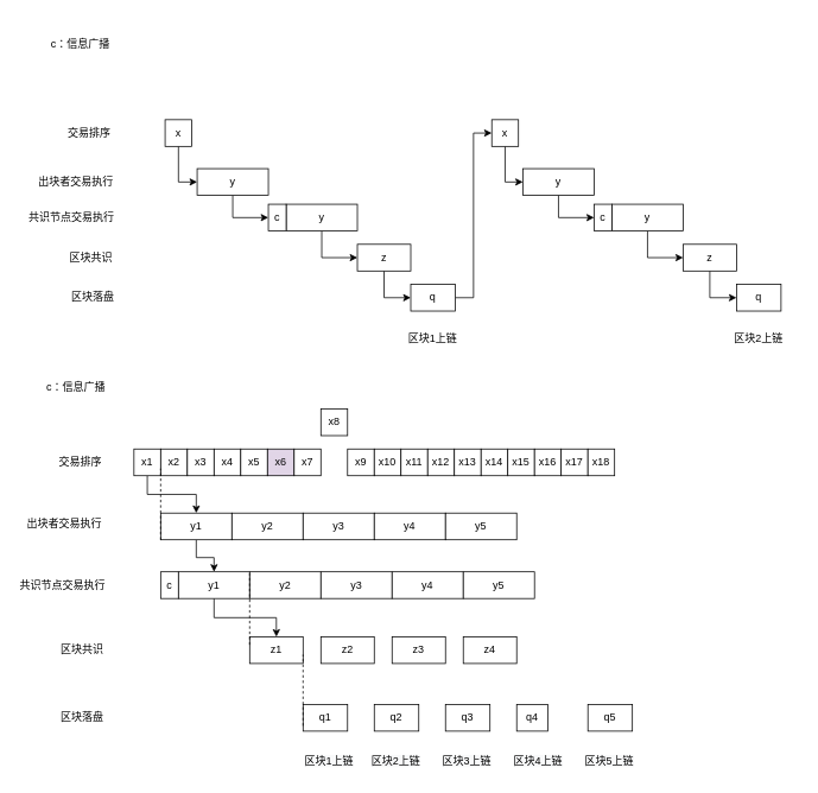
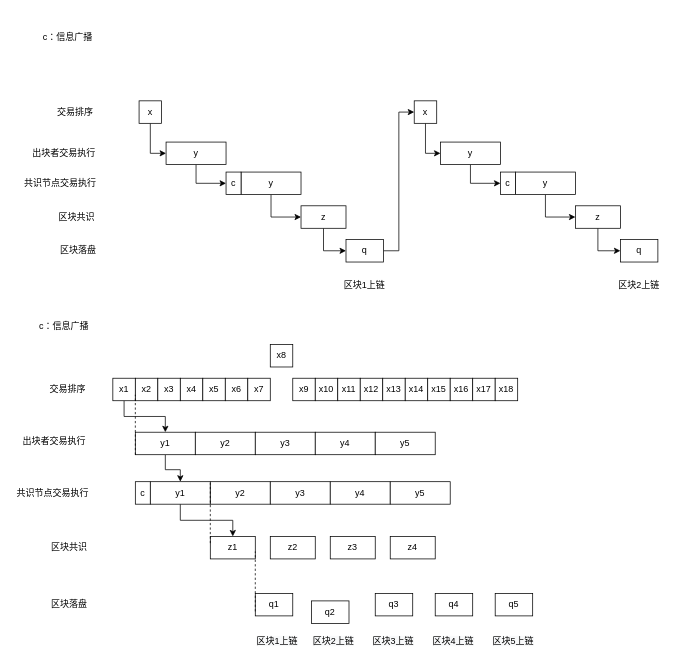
  <mxCell id="0" />
  <mxCell id="1" parent="0" />
  <mxCell id="2" style="edgeStyle=orthogonalEdgeStyle;rounded=0;orthogonalLoop=1;jettySize=auto;html=1;exitX=0.5;exitY=1;exitDx=0;exitDy=0;entryX=0;entryY=0.5;entryDx=0;entryDy=0;" edge="1" parent="1" source="3" target="5"><mxGeometry relative="1" as="geometry" /></mxCell>
  <mxCell id="3" value="x" style="rounded=0;whiteSpace=wrap;html=1;" vertex="1" parent="1"><mxGeometry x="185" y="134" width="30" height="30" as="geometry" /></mxCell>
  <mxCell id="4" style="edgeStyle=orthogonalEdgeStyle;rounded=0;orthogonalLoop=1;jettySize=auto;html=1;exitX=0.5;exitY=1;exitDx=0;exitDy=0;entryX=0;entryY=0.5;entryDx=0;entryDy=0;" edge="1" parent="1" source="5" target="63"><mxGeometry relative="1" as="geometry" /></mxCell>
  <mxCell id="5" value="y" style="rounded=0;whiteSpace=wrap;html=1;" vertex="1" parent="1"><mxGeometry x="221" y="189" width="80" height="30" as="geometry" /></mxCell>
  <mxCell id="6" style="edgeStyle=orthogonalEdgeStyle;rounded=0;orthogonalLoop=1;jettySize=auto;html=1;exitX=0.5;exitY=1;exitDx=0;exitDy=0;entryX=0;entryY=0.5;entryDx=0;entryDy=0;" edge="1" parent="1" source="7" target="12"><mxGeometry relative="1" as="geometry" /></mxCell>
  <mxCell id="7" value="y" style="rounded=0;whiteSpace=wrap;html=1;" vertex="1" parent="1"><mxGeometry x="321" y="229" width="80" height="30" as="geometry" /></mxCell>
  <mxCell id="8" value="交易排序" style="text;html=1;strokeColor=none;fillColor=none;align=center;verticalAlign=middle;whiteSpace=wrap;rounded=0;" vertex="1" parent="1"><mxGeometry x="70" y="139" width="60" height="20" as="geometry" /></mxCell>
  <mxCell id="9" value="出块者交易执行" style="text;html=1;strokeColor=none;fillColor=none;align=center;verticalAlign=middle;whiteSpace=wrap;rounded=0;" vertex="1" parent="1"><mxGeometry x="40" y="194" width="90" height="20" as="geometry" /></mxCell>
  <mxCell id="10" value="共识节点交易执行" style="text;html=1;strokeColor=none;fillColor=none;align=center;verticalAlign=middle;whiteSpace=wrap;rounded=0;" vertex="1" parent="1"><mxGeometry x="30" y="234" width="100" height="20" as="geometry" /></mxCell>
  <mxCell id="11" style="edgeStyle=orthogonalEdgeStyle;rounded=0;orthogonalLoop=1;jettySize=auto;html=1;exitX=0.5;exitY=1;exitDx=0;exitDy=0;entryX=0;entryY=0.5;entryDx=0;entryDy=0;" edge="1" parent="1" source="12" target="15"><mxGeometry relative="1" as="geometry" /></mxCell>
  <mxCell id="12" value="z" style="rounded=0;whiteSpace=wrap;html=1;" vertex="1" parent="1"><mxGeometry x="401" y="274" width="60" height="30" as="geometry" /></mxCell>
  <mxCell id="13" value="区块共识" style="text;html=1;strokeColor=none;fillColor=none;align=center;verticalAlign=middle;whiteSpace=wrap;rounded=0;" vertex="1" parent="1"><mxGeometry x="52" y="279" width="100" height="20" as="geometry" /></mxCell>
  <mxCell id="14" style="edgeStyle=orthogonalEdgeStyle;rounded=0;orthogonalLoop=1;jettySize=auto;html=1;exitX=1;exitY=0.5;exitDx=0;exitDy=0;entryX=0;entryY=0.5;entryDx=0;entryDy=0;" edge="1" parent="1" source="15" target="65"><mxGeometry relative="1" as="geometry" /></mxCell>
  <mxCell id="15" value="q" style="rounded=0;whiteSpace=wrap;html=1;" vertex="1" parent="1"><mxGeometry x="461" y="319" width="50" height="30" as="geometry" /></mxCell>
  <mxCell id="16" value="区块落盘" style="text;html=1;strokeColor=none;fillColor=none;align=center;verticalAlign=middle;whiteSpace=wrap;rounded=0;" vertex="1" parent="1"><mxGeometry x="54" y="324" width="100" height="20" as="geometry" /></mxCell>
  <mxCell id="17" style="edgeStyle=orthogonalEdgeStyle;rounded=0;orthogonalLoop=1;jettySize=auto;html=1;exitX=0.5;exitY=1;exitDx=0;exitDy=0;entryX=0.5;entryY=0;entryDx=0;entryDy=0;" edge="1" parent="1" source="18" target="33"><mxGeometry relative="1" as="geometry" /></mxCell>
  <mxCell id="18" value="x1" style="rounded=0;whiteSpace=wrap;html=1;" vertex="1" parent="1"><mxGeometry x="150" y="504" width="30" height="30" as="geometry" /></mxCell>
  <mxCell id="19" value="交易排序" style="text;html=1;strokeColor=none;fillColor=none;align=center;verticalAlign=middle;whiteSpace=wrap;rounded=0;" vertex="1" parent="1"><mxGeometry x="60" y="509" width="60" height="20" as="geometry" /></mxCell>
  <mxCell id="20" value="出块者交易执行" style="text;html=1;strokeColor=none;fillColor=none;align=center;verticalAlign=middle;whiteSpace=wrap;rounded=0;" vertex="1" parent="1"><mxGeometry x="27" y="578" width="90" height="20" as="geometry" /></mxCell>
  <mxCell id="21" value="共识节点交易执行" style="text;html=1;strokeColor=none;fillColor=none;align=center;verticalAlign=middle;whiteSpace=wrap;rounded=0;" vertex="1" parent="1"><mxGeometry x="20" y="647" width="100" height="20" as="geometry" /></mxCell>
  <mxCell id="22" value="区块共识" style="text;html=1;strokeColor=none;fillColor=none;align=center;verticalAlign=middle;whiteSpace=wrap;rounded=0;" vertex="1" parent="1"><mxGeometry x="42" y="720" width="100" height="20" as="geometry" /></mxCell>
  <mxCell id="23" value="区块落盘" style="text;html=1;strokeColor=none;fillColor=none;align=center;verticalAlign=middle;whiteSpace=wrap;rounded=0;" vertex="1" parent="1"><mxGeometry x="42" y="796" width="100" height="20" as="geometry" /></mxCell>
  <mxCell id="24" value="x2" style="rounded=0;whiteSpace=wrap;html=1;" vertex="1" parent="1"><mxGeometry x="180" y="504" width="30" height="30" as="geometry" /></mxCell>
  <mxCell id="25" value="x3" style="rounded=0;whiteSpace=wrap;html=1;" vertex="1" parent="1"><mxGeometry x="210" y="504" width="30" height="30" as="geometry" /></mxCell>
  <mxCell id="26" value="x4" style="rounded=0;whiteSpace=wrap;html=1;" vertex="1" parent="1"><mxGeometry x="240" y="504" width="30" height="30" as="geometry" /></mxCell>
  <mxCell id="27" value="x5" style="rounded=0;whiteSpace=wrap;html=1;" vertex="1" parent="1"><mxGeometry x="270" y="504" width="30" height="30" as="geometry" /></mxCell>
- <mxCell id="28" value="x6" style="rounded=0;whiteSpace=wrap;html=1;fillColor=#e1d5e7;" vertex="1" parent="1"><mxGeometry x="300" y="504" width="30" height="30" as="geometry" /></mxCell>
+ <mxCell id="28" value="x6" style="rounded=0;whiteSpace=wrap;html=1;" vertex="1" parent="1"><mxGeometry x="300" y="504" width="30" height="30" as="geometry" /></mxCell>
  <mxCell id="29" value="x7" style="rounded=0;whiteSpace=wrap;html=1;" vertex="1" parent="1"><mxGeometry x="330" y="504" width="30" height="30" as="geometry" /></mxCell>
  <mxCell id="30" value="x8" style="rounded=0;whiteSpace=wrap;html=1;" vertex="1" parent="1"><mxGeometry x="360" y="459" width="30" height="30" as="geometry" /></mxCell>
  <mxCell id="31" value="x9" style="rounded=0;whiteSpace=wrap;html=1;" vertex="1" parent="1"><mxGeometry x="390" y="504" width="30" height="30" as="geometry" /></mxCell>
  <mxCell id="32" style="edgeStyle=orthogonalEdgeStyle;rounded=0;orthogonalLoop=1;jettySize=auto;html=1;exitX=0.5;exitY=1;exitDx=0;exitDy=0;entryX=0.5;entryY=0;entryDx=0;entryDy=0;" edge="1" parent="1" source="33" target="49"><mxGeometry relative="1" as="geometry" /></mxCell>
  <mxCell id="33" value="y1" style="rounded=0;whiteSpace=wrap;html=1;" vertex="1" parent="1"><mxGeometry x="180" y="576" width="80" height="30" as="geometry" /></mxCell>
  <mxCell id="34" value="y2" style="rounded=0;whiteSpace=wrap;html=1;" vertex="1" parent="1"><mxGeometry x="260" y="576" width="80" height="30" as="geometry" /></mxCell>
  <mxCell id="35" value="x10" style="rounded=0;whiteSpace=wrap;html=1;" vertex="1" parent="1"><mxGeometry x="420" y="504" width="30" height="30" as="geometry" /></mxCell>
  <mxCell id="36" value="x11" style="rounded=0;whiteSpace=wrap;html=1;" vertex="1" parent="1"><mxGeometry x="450" y="504" width="30" height="30" as="geometry" /></mxCell>
  <mxCell id="37" value="x12" style="rounded=0;whiteSpace=wrap;html=1;" vertex="1" parent="1"><mxGeometry x="480" y="504" width="30" height="30" as="geometry" /></mxCell>
  <mxCell id="38" value="x13" style="rounded=0;whiteSpace=wrap;html=1;" vertex="1" parent="1"><mxGeometry x="510" y="504" width="30" height="30" as="geometry" /></mxCell>
  <mxCell id="39" value="x14" style="rounded=0;whiteSpace=wrap;html=1;" vertex="1" parent="1"><mxGeometry x="540" y="504" width="30" height="30" as="geometry" /></mxCell>
  <mxCell id="40" value="y3" style="rounded=0;whiteSpace=wrap;html=1;" vertex="1" parent="1"><mxGeometry x="340" y="576" width="80" height="30" as="geometry" /></mxCell>
  <mxCell id="41" value="y4" style="rounded=0;whiteSpace=wrap;html=1;" vertex="1" parent="1"><mxGeometry x="420" y="576" width="80" height="30" as="geometry" /></mxCell>
  <mxCell id="42" value="y5" style="rounded=0;whiteSpace=wrap;html=1;" vertex="1" parent="1"><mxGeometry x="500" y="576" width="80" height="30" as="geometry" /></mxCell>
  <mxCell id="43" value="x15" style="rounded=0;whiteSpace=wrap;html=1;" vertex="1" parent="1"><mxGeometry x="570" y="504" width="30" height="30" as="geometry" /></mxCell>
  <mxCell id="44" value="x16" style="rounded=0;whiteSpace=wrap;html=1;" vertex="1" parent="1"><mxGeometry x="600" y="504" width="30" height="30" as="geometry" /></mxCell>
  <mxCell id="45" value="x17" style="rounded=0;whiteSpace=wrap;html=1;" vertex="1" parent="1"><mxGeometry x="630" y="504" width="30" height="30" as="geometry" /></mxCell>
  <mxCell id="46" value="x18" style="rounded=0;whiteSpace=wrap;html=1;" vertex="1" parent="1"><mxGeometry x="660" y="504" width="30" height="30" as="geometry" /></mxCell>
  <mxCell id="47" value="c" style="rounded=0;whiteSpace=wrap;html=1;" vertex="1" parent="1"><mxGeometry x="180" y="642" width="20" height="30" as="geometry" /></mxCell>
  <mxCell id="48" style="edgeStyle=orthogonalEdgeStyle;rounded=0;orthogonalLoop=1;jettySize=auto;html=1;exitX=0.5;exitY=1;exitDx=0;exitDy=0;entryX=0.5;entryY=0;entryDx=0;entryDy=0;" edge="1" parent="1" source="49" target="54"><mxGeometry relative="1" as="geometry" /></mxCell>
  <mxCell id="49" value="y1" style="rounded=0;whiteSpace=wrap;html=1;" vertex="1" parent="1"><mxGeometry x="200" y="642" width="80" height="30" as="geometry" /></mxCell>
  <mxCell id="50" value="y2" style="rounded=0;whiteSpace=wrap;html=1;" vertex="1" parent="1"><mxGeometry x="280" y="642" width="80" height="30" as="geometry" /></mxCell>
  <mxCell id="51" value="y3" style="rounded=0;whiteSpace=wrap;html=1;" vertex="1" parent="1"><mxGeometry x="360" y="642" width="80" height="30" as="geometry" /></mxCell>
  <mxCell id="52" value="y4" style="rounded=0;whiteSpace=wrap;html=1;" vertex="1" parent="1"><mxGeometry x="440" y="642" width="80" height="30" as="geometry" /></mxCell>
  <mxCell id="53" value="y5" style="rounded=0;whiteSpace=wrap;html=1;" vertex="1" parent="1"><mxGeometry x="520" y="642" width="80" height="30" as="geometry" /></mxCell>
  <mxCell id="54" value="z1" style="rounded=0;whiteSpace=wrap;html=1;" vertex="1" parent="1"><mxGeometry x="280" y="715" width="60" height="30" as="geometry" /></mxCell>
  <mxCell id="55" value="z2" style="rounded=0;whiteSpace=wrap;html=1;" vertex="1" parent="1"><mxGeometry x="360" y="715" width="60" height="30" as="geometry" /></mxCell>
  <mxCell id="56" value="z3" style="rounded=0;whiteSpace=wrap;html=1;" vertex="1" parent="1"><mxGeometry x="440" y="715" width="60" height="30" as="geometry" /></mxCell>
  <mxCell id="57" value="z4" style="rounded=0;whiteSpace=wrap;html=1;" vertex="1" parent="1"><mxGeometry x="520" y="715" width="60" height="30" as="geometry" /></mxCell>
  <mxCell id="58" value="q1" style="rounded=0;whiteSpace=wrap;html=1;" vertex="1" parent="1"><mxGeometry x="340" y="791" width="50" height="30" as="geometry" /></mxCell>
- <mxCell id="59" value="q2" style="rounded=0;whiteSpace=wrap;html=1;" vertex="1" parent="1"><mxGeometry x="420" y="791" width="50" height="30" as="geometry" /></mxCell>
+ <mxCell id="59" value="q2" style="rounded=0;whiteSpace=wrap;html=1;" vertex="1" parent="1"><mxGeometry x="415" y="801" width="50" height="30" as="geometry" /></mxCell>
  <mxCell id="60" value="q3" style="rounded=0;whiteSpace=wrap;html=1;" vertex="1" parent="1"><mxGeometry x="500" y="791" width="50" height="30" as="geometry" /></mxCell>
- <mxCell id="61" value="q4" style="rounded=0;whiteSpace=wrap;html=1;" vertex="1" parent="1"><mxGeometry x="580" y="791" width="35" height="30" as="geometry" /></mxCell>
+ <mxCell id="61" value="q4" style="rounded=0;whiteSpace=wrap;html=1;" vertex="1" parent="1"><mxGeometry x="580" y="791" width="50" height="30" as="geometry" /></mxCell>
  <mxCell id="62" value="q5" style="rounded=0;whiteSpace=wrap;html=1;" vertex="1" parent="1"><mxGeometry x="660" y="791" width="50" height="30" as="geometry" /></mxCell>
  <mxCell id="63" value="c" style="rounded=0;whiteSpace=wrap;html=1;" vertex="1" parent="1"><mxGeometry x="301" y="229" width="20" height="30" as="geometry" /></mxCell>
  <mxCell id="64" style="edgeStyle=orthogonalEdgeStyle;rounded=0;orthogonalLoop=1;jettySize=auto;html=1;exitX=0.5;exitY=1;exitDx=0;exitDy=0;entryX=0;entryY=0.5;entryDx=0;entryDy=0;" edge="1" parent="1" source="65" target="67"><mxGeometry relative="1" as="geometry" /></mxCell>
  <mxCell id="65" value="x" style="rounded=0;whiteSpace=wrap;html=1;" vertex="1" parent="1"><mxGeometry x="552" y="134" width="30" height="30" as="geometry" /></mxCell>
  <mxCell id="66" style="edgeStyle=orthogonalEdgeStyle;rounded=0;orthogonalLoop=1;jettySize=auto;html=1;exitX=0.5;exitY=1;exitDx=0;exitDy=0;entryX=0;entryY=0.5;entryDx=0;entryDy=0;" edge="1" parent="1" source="67" target="73"><mxGeometry relative="1" as="geometry" /></mxCell>
  <mxCell id="67" value="y" style="rounded=0;whiteSpace=wrap;html=1;" vertex="1" parent="1"><mxGeometry x="587" y="189" width="80" height="30" as="geometry" /></mxCell>
  <mxCell id="68" style="edgeStyle=orthogonalEdgeStyle;rounded=0;orthogonalLoop=1;jettySize=auto;html=1;exitX=0.5;exitY=1;exitDx=0;exitDy=0;entryX=0;entryY=0.5;entryDx=0;entryDy=0;" edge="1" parent="1" source="69" target="71"><mxGeometry relative="1" as="geometry" /></mxCell>
  <mxCell id="69" value="y" style="rounded=0;whiteSpace=wrap;html=1;" vertex="1" parent="1"><mxGeometry x="687" y="229" width="80" height="30" as="geometry" /></mxCell>
  <mxCell id="70" style="edgeStyle=orthogonalEdgeStyle;rounded=0;orthogonalLoop=1;jettySize=auto;html=1;exitX=0.5;exitY=1;exitDx=0;exitDy=0;entryX=0;entryY=0.5;entryDx=0;entryDy=0;" edge="1" parent="1" source="71" target="72"><mxGeometry relative="1" as="geometry" /></mxCell>
  <mxCell id="71" value="z" style="rounded=0;whiteSpace=wrap;html=1;" vertex="1" parent="1"><mxGeometry x="767" y="274" width="60" height="30" as="geometry" /></mxCell>
  <mxCell id="72" value="q" style="rounded=0;whiteSpace=wrap;html=1;" vertex="1" parent="1"><mxGeometry x="827" y="319" width="50" height="30" as="geometry" /></mxCell>
  <mxCell id="73" value="c" style="rounded=0;whiteSpace=wrap;html=1;" vertex="1" parent="1"><mxGeometry x="667" y="229" width="20" height="30" as="geometry" /></mxCell>
  <mxCell id="74" value="&lt;br&gt;c：信息广播" style="text;html=1;strokeColor=none;fillColor=none;align=center;verticalAlign=middle;whiteSpace=wrap;rounded=0;" vertex="1" parent="1"><mxGeometry x="40" y="20" width="100" height="41" as="geometry" /></mxCell>
  <mxCell id="75" value="" style="endArrow=none;dashed=1;html=1;" edge="1" parent="1"><mxGeometry width="50" height="50" relative="1" as="geometry"><mxPoint x="180" y="606" as="sourcePoint" /><mxPoint x="180" y="526" as="targetPoint" /></mxGeometry></mxCell>
  <mxCell id="76" value="" style="endArrow=none;dashed=1;html=1;" edge="1" parent="1"><mxGeometry width="50" height="50" relative="1" as="geometry"><mxPoint x="280" y="724" as="sourcePoint" /><mxPoint x="280" y="644" as="targetPoint" /></mxGeometry></mxCell>
  <mxCell id="77" value="" style="endArrow=none;dashed=1;html=1;" edge="1" parent="1"><mxGeometry width="50" height="50" relative="1" as="geometry"><mxPoint x="340" y="815" as="sourcePoint" /><mxPoint x="340" y="735" as="targetPoint" /></mxGeometry></mxCell>
  <mxCell id="78" value="&lt;font style=&quot;vertical-align: inherit&quot;&gt;&lt;font style=&quot;vertical-align: inherit&quot;&gt;区块1上链&lt;/font&gt;&lt;/font&gt;" style="text;html=1;strokeColor=none;fillColor=none;align=center;verticalAlign=middle;whiteSpace=wrap;rounded=0;" vertex="1" parent="1"><mxGeometry x="441" y="370" width="90" height="20" as="geometry" /></mxCell>
  <mxCell id="79" value="&lt;font style=&quot;vertical-align: inherit&quot;&gt;&lt;font style=&quot;vertical-align: inherit&quot;&gt;&lt;font style=&quot;vertical-align: inherit&quot;&gt;&lt;font style=&quot;vertical-align: inherit&quot;&gt;&lt;font style=&quot;vertical-align: inherit&quot;&gt;&lt;font style=&quot;vertical-align: inherit&quot;&gt;区块2上链&lt;/font&gt;&lt;/font&gt;&lt;/font&gt;&lt;/font&gt;&lt;/font&gt;&lt;/font&gt;" style="text;html=1;strokeColor=none;fillColor=none;align=center;verticalAlign=middle;whiteSpace=wrap;rounded=0;" vertex="1" parent="1"><mxGeometry x="807" y="370" width="90" height="20" as="geometry" /></mxCell>
  <mxCell id="80" value="&lt;span style=&quot;color: rgb(0 , 0 , 0) ; font-family: &amp;#34;helvetica&amp;#34; ; font-size: 12px ; font-style: normal ; font-weight: 400 ; letter-spacing: normal ; text-align: center ; text-indent: 0px ; text-transform: none ; word-spacing: 0px ; background-color: rgb(248 , 249 , 250) ; display: inline ; float: none&quot;&gt;&lt;font style=&quot;vertical-align: inherit&quot;&gt;&lt;font style=&quot;vertical-align: inherit&quot;&gt;&lt;span style=&quot;font-family: &amp;#34;helvetica&amp;#34;&quot;&gt;区块&lt;/span&gt;1上链&lt;/font&gt;&lt;/font&gt;&lt;/span&gt;" style="text;whiteSpace=wrap;html=1;" vertex="1" parent="1"><mxGeometry x="340" y="841" width="57" height="28" as="geometry" /></mxCell>
  <mxCell id="81" value="&lt;span style=&quot;color: rgb(0 , 0 , 0) ; font-family: &amp;#34;helvetica&amp;#34; ; font-size: 12px ; font-style: normal ; font-weight: 400 ; letter-spacing: normal ; text-align: center ; text-indent: 0px ; text-transform: none ; word-spacing: 0px ; background-color: rgb(248 , 249 , 250) ; display: inline ; float: none&quot;&gt;&lt;font style=&quot;vertical-align: inherit&quot;&gt;&lt;font style=&quot;vertical-align: inherit&quot;&gt;&lt;font style=&quot;vertical-align: inherit&quot;&gt;&lt;font style=&quot;vertical-align: inherit&quot;&gt;&lt;span style=&quot;font-family: &amp;#34;helvetica&amp;#34;&quot;&gt;区块&lt;/span&gt;2上链&lt;/font&gt;&lt;/font&gt;&lt;/font&gt;&lt;/font&gt;&lt;/span&gt;" style="text;whiteSpace=wrap;html=1;" vertex="1" parent="1"><mxGeometry x="415" y="841" width="60" height="28" as="geometry" /></mxCell>
  <mxCell id="82" value="&lt;span style=&quot;color: rgb(0 , 0 , 0) ; font-family: &amp;#34;helvetica&amp;#34; ; font-size: 12px ; font-style: normal ; font-weight: 400 ; letter-spacing: normal ; text-align: center ; text-indent: 0px ; text-transform: none ; word-spacing: 0px ; background-color: rgb(248 , 249 , 250) ; display: inline ; float: none&quot;&gt;&lt;font style=&quot;vertical-align: inherit&quot;&gt;&lt;font style=&quot;vertical-align: inherit&quot;&gt;&lt;font style=&quot;vertical-align: inherit&quot;&gt;&lt;font style=&quot;vertical-align: inherit&quot;&gt;&lt;span style=&quot;font-family: &amp;#34;helvetica&amp;#34;&quot;&gt;区块3&lt;/span&gt;上链&lt;/font&gt;&lt;/font&gt;&lt;/font&gt;&lt;/font&gt;&lt;/span&gt;" style="text;whiteSpace=wrap;html=1;" vertex="1" parent="1"><mxGeometry x="495" y="841" width="60" height="28" as="geometry" /></mxCell>
  <mxCell id="83" value="&lt;span style=&quot;color: rgb(0 , 0 , 0) ; font-family: &amp;#34;helvetica&amp;#34; ; font-size: 12px ; font-style: normal ; font-weight: 400 ; letter-spacing: normal ; text-align: center ; text-indent: 0px ; text-transform: none ; word-spacing: 0px ; background-color: rgb(248 , 249 , 250) ; display: inline ; float: none&quot;&gt;&lt;font style=&quot;vertical-align: inherit&quot;&gt;&lt;font style=&quot;vertical-align: inherit&quot;&gt;&lt;font style=&quot;vertical-align: inherit&quot;&gt;&lt;font style=&quot;vertical-align: inherit&quot;&gt;&lt;span style=&quot;font-family: &amp;#34;helvetica&amp;#34;&quot;&gt;区块4&lt;/span&gt;上链&lt;/font&gt;&lt;/font&gt;&lt;/font&gt;&lt;/font&gt;&lt;/span&gt;" style="text;whiteSpace=wrap;html=1;" vertex="1" parent="1"><mxGeometry x="575" y="841" width="60" height="28" as="geometry" /></mxCell>
  <mxCell id="84" value="&lt;span style=&quot;color: rgb(0 , 0 , 0) ; font-family: &amp;#34;helvetica&amp;#34; ; font-size: 12px ; font-style: normal ; font-weight: 400 ; letter-spacing: normal ; text-align: center ; text-indent: 0px ; text-transform: none ; word-spacing: 0px ; background-color: rgb(248 , 249 , 250) ; display: inline ; float: none&quot;&gt;&lt;font style=&quot;vertical-align: inherit&quot;&gt;&lt;font style=&quot;vertical-align: inherit&quot;&gt;&lt;font style=&quot;vertical-align: inherit&quot;&gt;&lt;font style=&quot;vertical-align: inherit&quot;&gt;&lt;span style=&quot;font-family: &amp;#34;helvetica&amp;#34;&quot;&gt;区块5&lt;/span&gt;上链&lt;/font&gt;&lt;/font&gt;&lt;/font&gt;&lt;/font&gt;&lt;/span&gt;" style="text;whiteSpace=wrap;html=1;" vertex="1" parent="1"><mxGeometry x="655" y="841" width="60" height="28" as="geometry" /></mxCell>
  <mxCell id="85" value="&lt;br&gt;c：信息广播" style="text;html=1;strokeColor=none;fillColor=none;align=center;verticalAlign=middle;whiteSpace=wrap;rounded=0;" vertex="1" parent="1"><mxGeometry x="35" y="406" width="100" height="41" as="geometry" /></mxCell>
